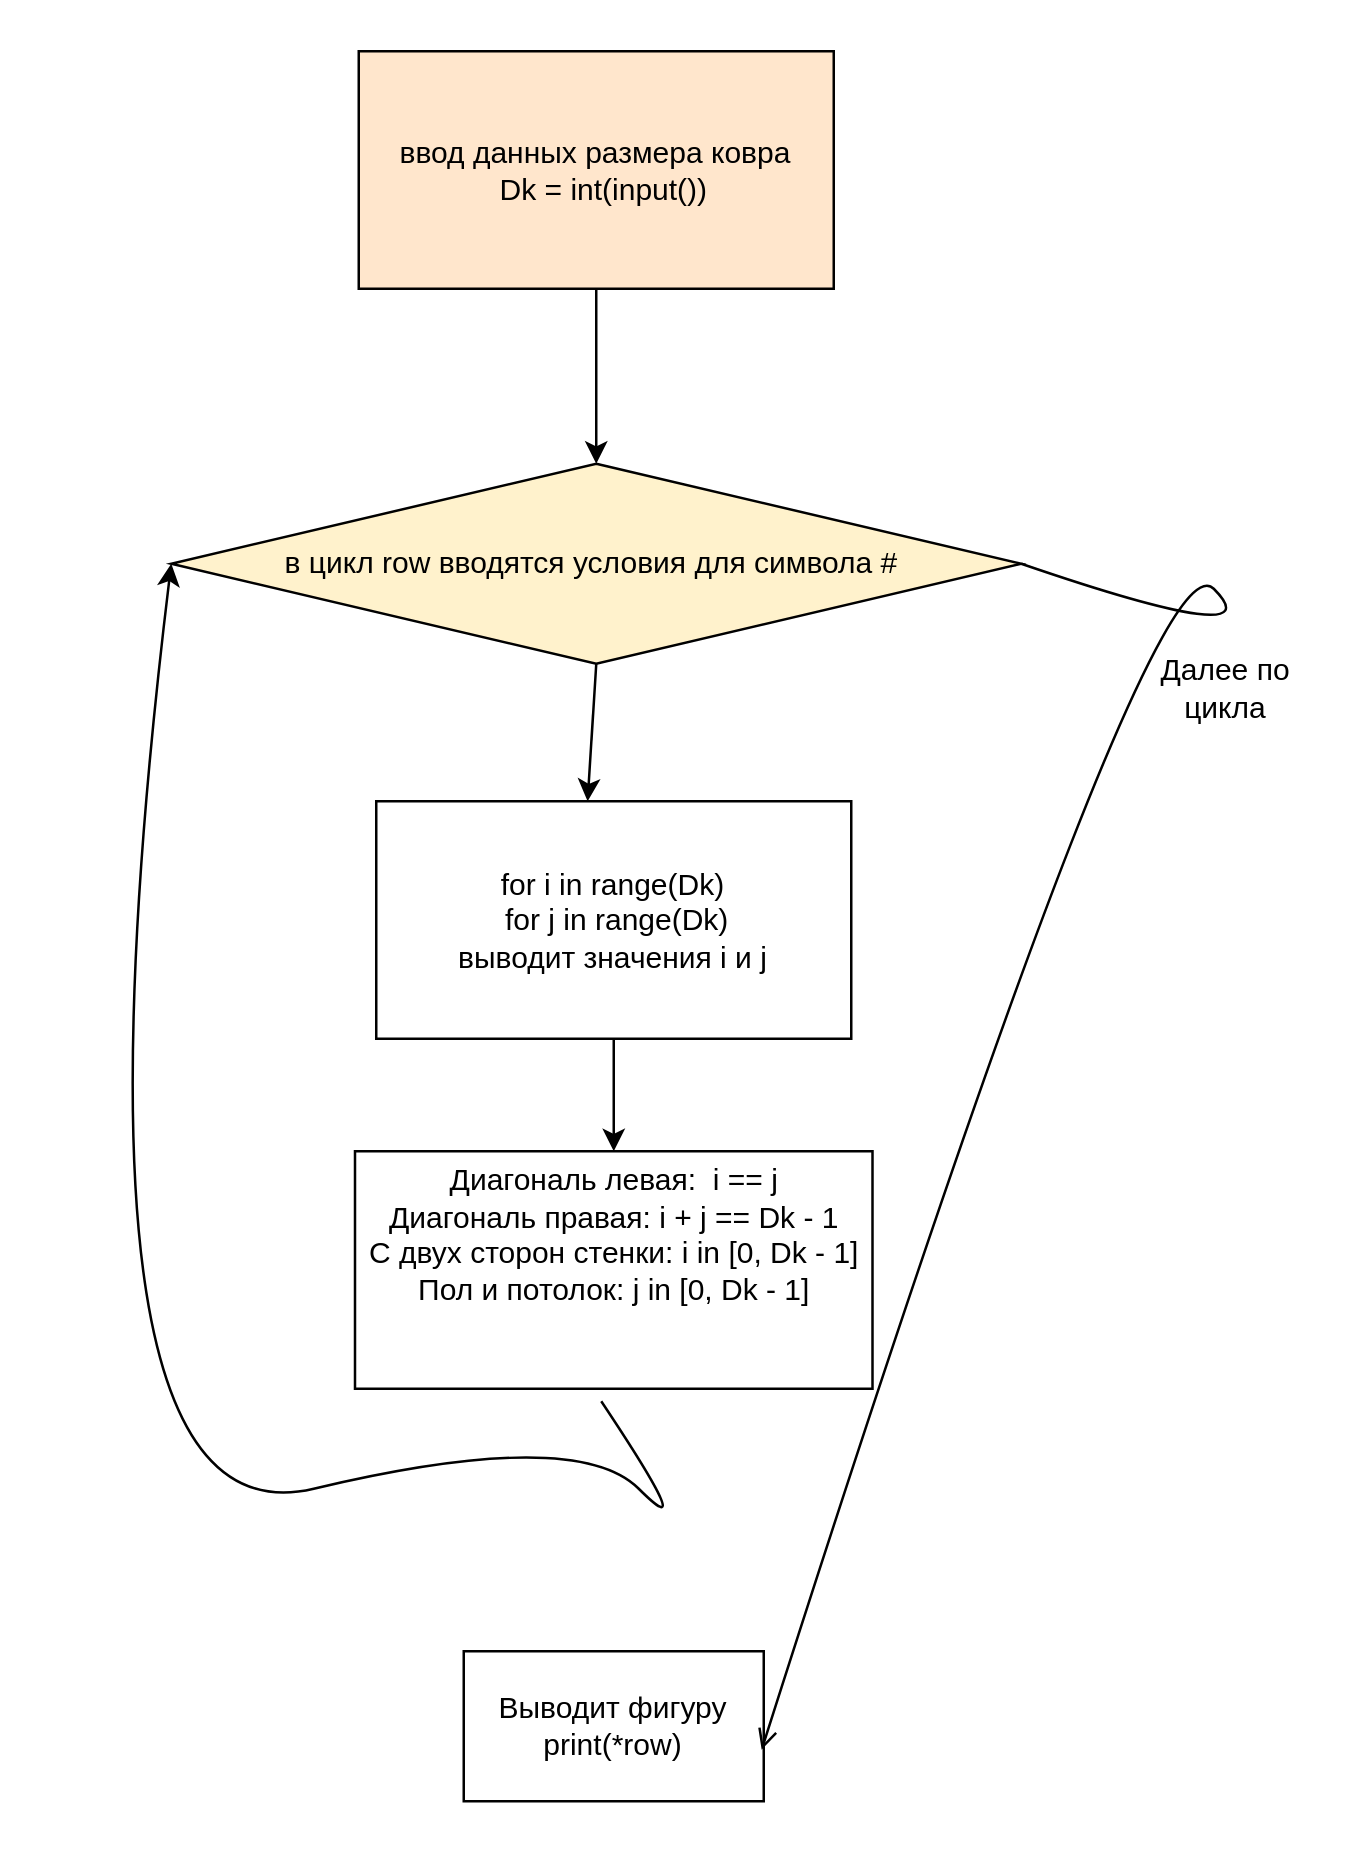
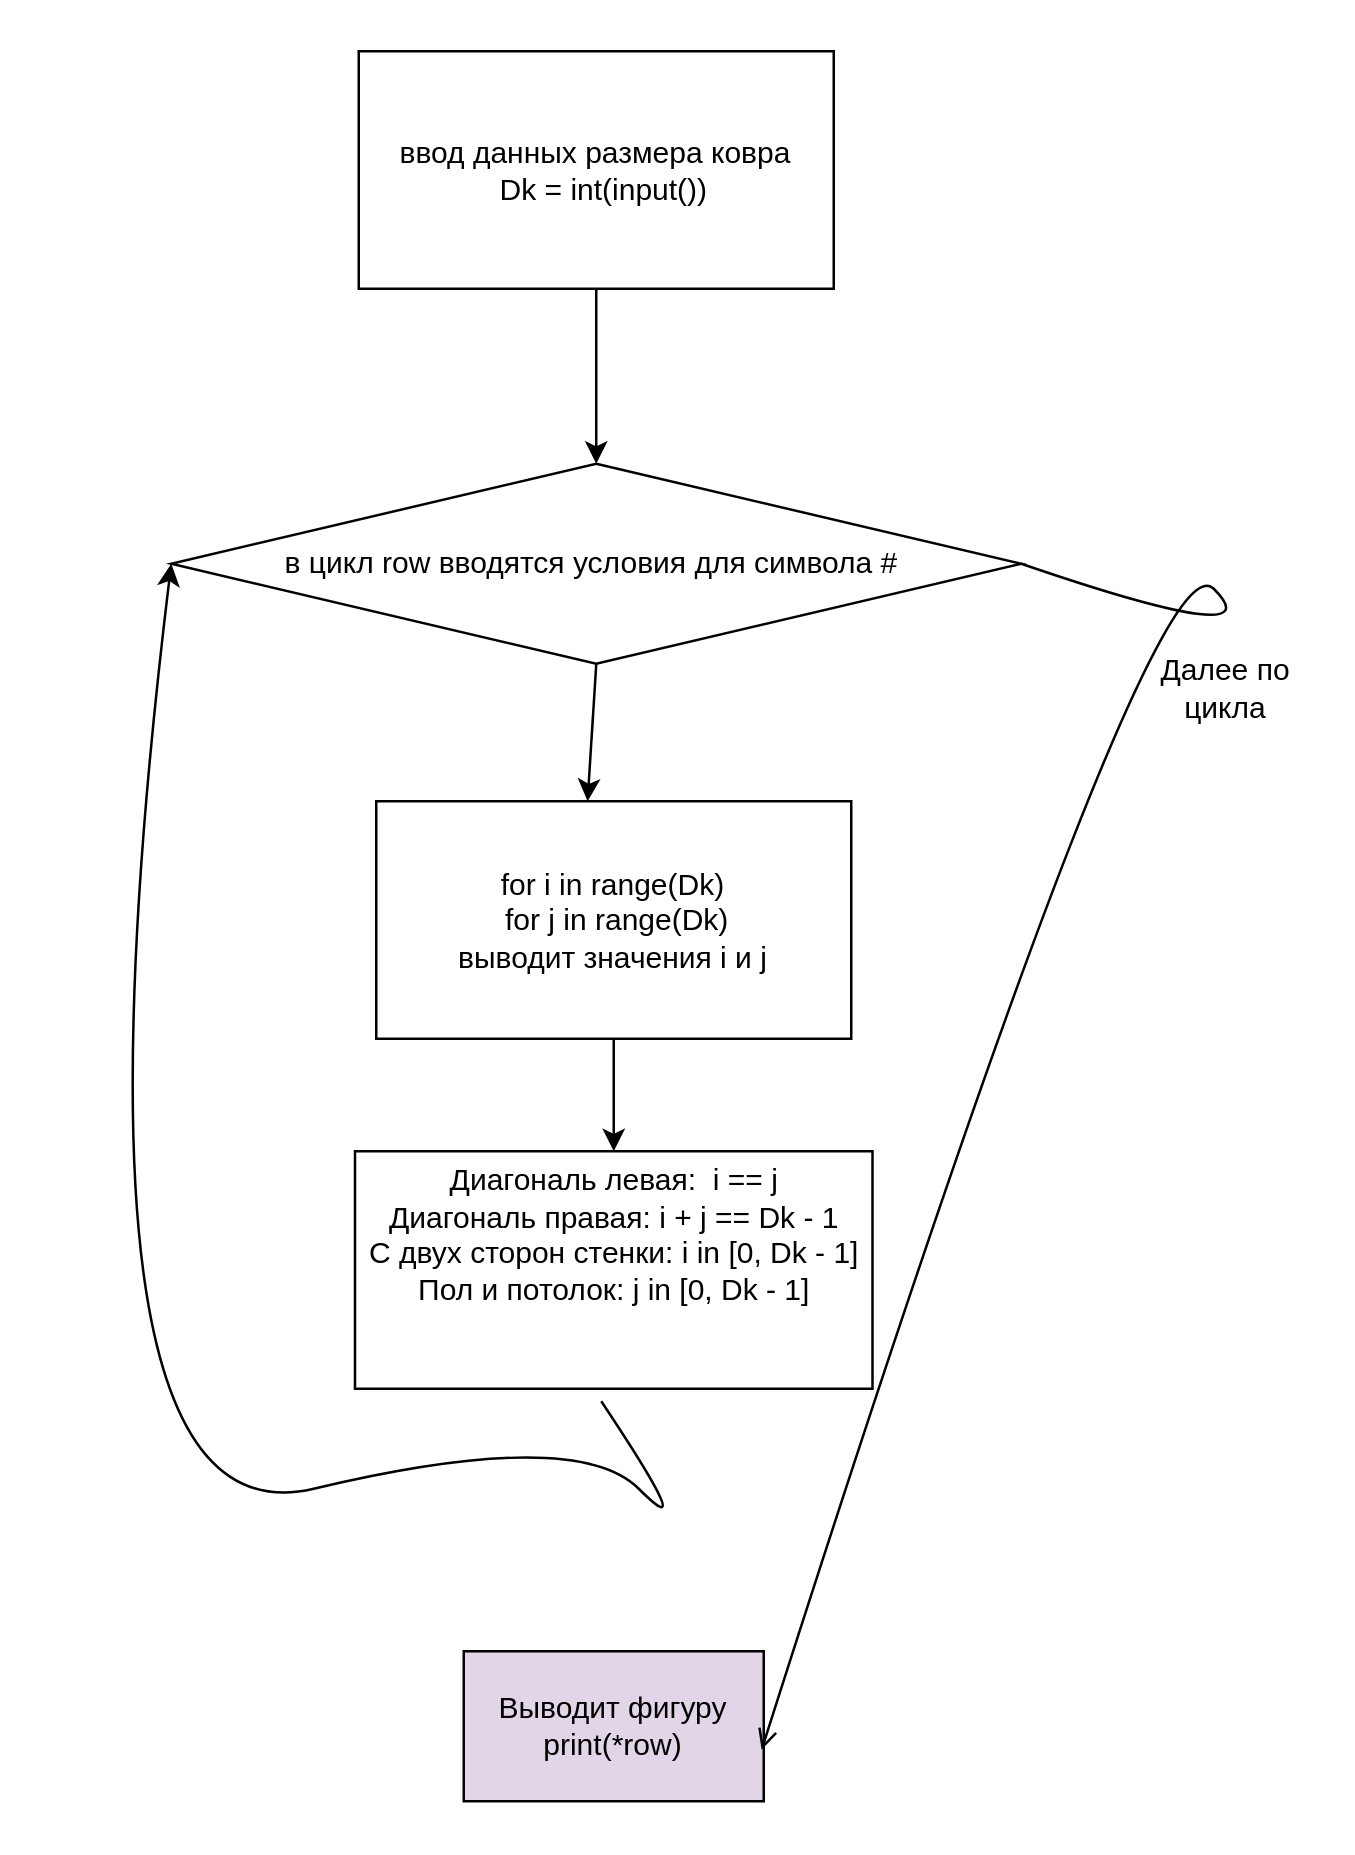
  <mxCell id="0" />
  <mxCell id="1" parent="0" />
- <mxCell id="2" value="ввод данных размера ковра&lt;div&gt;&amp;nbsp;&amp;nbsp;Dk = int(input())&lt;/div&gt;" style="rounded=0;whiteSpace=wrap;html=1;fillColor=#ffe6cc;" parent="1" vertex="1"><mxGeometry x="143" y="20" width="190" height="95" as="geometry" /></mxCell>
+ <mxCell id="2" value="ввод данных размера ковра&lt;div&gt;&amp;nbsp;&amp;nbsp;Dk = int(input())&lt;/div&gt;" style="rounded=0;whiteSpace=wrap;html=1;" parent="1" vertex="1"><mxGeometry x="143" y="20" width="190" height="95" as="geometry" /></mxCell>
  <mxCell id="3" value="Диагональ левая:&lt;span style=&quot;background-color: initial;&quot;&gt;&amp;nbsp; i == j&lt;/span&gt;&lt;div&gt;Диагональ правая: i + j == Dk - 1&lt;/div&gt;&lt;div&gt;С двух сторон стенки: i in [0, Dk - 1]&lt;/div&gt;&lt;div&gt;Пол и потолок: j in [0, Dk - 1]&lt;br&gt;&lt;div&gt;&lt;span style=&quot;background-color: initial; text-wrap: nowrap; color: rgba(0, 0, 0, 0); font-family: monospace; font-size: 0px; text-align: start;&quot;&gt;Д%3CmxGraphModel%3E%3Croot%3E%3CmxCell%20id%3D%220%22%2F%3E%3CmxCell%20id%3D%221%22%20parent%3D%220%22%2F%3E%3CmxCell%20id%3D%222%22%20value%3D%22or%20j%20in%20%5B0%2C%20Dk%20-%201%5D%5D%20%D1%80%D0%B0%D1%81%D0%BF%D0%BE%D0%BB%D0%BE%D0%B6%D0%B5%D0%BD%D0%B8%D0%B5%20%D0%BF%D1%80%D0%BE%D0%B1%D0%B5%D0%BB%D0%B0%22%20style%3D%22rounded%3D0%3BwhiteSpace%3Dwrap%3Bhtml%3D1%3B%22%20vertex%3D%221%22%20parent%3D%221%22%3E%3CmxGeometry%20x%3D%22220%22%20y%3D%22470%22%20width%3D%22190%22%20height%3D%2295%22%20as%3D%22geometry%22%2F%3E%3C%2FmxCell%3E%3C%2Froot%3E%3C%2FmxGraphModel%3E&lt;/span&gt;&lt;span style=&quot;background-color: initial; text-wrap: nowrap; color: rgba(0, 0, 0, 0); font-family: monospace; font-size: 0px; text-align: start;&quot;&gt;%3CmxGraphModel%3E%3Croot%3E%3CmxCell%20id%3D%220%22%2F%3E%3CmxCell%20id%3D%221%22%20parent%3D%220%22%2F%3E%3CmxCell%20id%3D%222%22%20value%3D%22or%20j%20in%20%5B0%2C%20Dk%20-%201%5D%5D%20%D1%80%D0%B0%D1%81%D0%BF%D0%BE%D0%BB%D0%BE%D0%B6%D0%B5%D0%BD%D0%B8%D0%B5%20%D0%BF%D1%80%D0%BE%D0%B1%D0%B5%D0%BB%D0%B0%22%20style%3D%22rounded%3D0%3BwhiteSpace%3Dwrap%3Bhtml%3D1%3B%22%20vertex%3D%221%22%20parent%3D%221%22%3E%3CmxGeometry%20x%3D%22220%22%20y%3D%22470%22%20width%3D%22190%22%20height%3D%2295%22%20as%3D%22geometry%22%2F%3E%3C%2FmxCell%3E%3C%2Froot%3E%3C%2FmxGraphModel%3E&lt;/span&gt;&lt;div&gt;&lt;span style=&quot;background-color: initial; text-wrap: nowrap; color: rgba(0, 0, 0, 0); font-family: monospace; font-size: 0px; text-align: start;&quot;&gt;&lt;br&gt;&lt;/span&gt;&lt;/div&gt;&lt;/div&gt;&lt;/div&gt;" style="rounded=0;whiteSpace=wrap;html=1;" parent="1" vertex="1"><mxGeometry x="141.5" y="460" width="207" height="95" as="geometry" /></mxCell>
  <mxCell id="4" style="edgeStyle=orthogonalEdgeStyle;rounded=0;orthogonalLoop=1;jettySize=auto;html=1;" edge="1" parent="1" source="5" target="3"><mxGeometry relative="1" as="geometry" /></mxCell>
  <mxCell id="5" value="&lt;div&gt;for i in range(Dk)&lt;/div&gt;&lt;div&gt;&amp;nbsp;for j in range(Dk)&lt;/div&gt;&lt;div&gt;выводит значения i и j&lt;/div&gt;" style="rounded=0;whiteSpace=wrap;html=1;" parent="1" vertex="1"><mxGeometry x="150" y="320" width="190" height="95" as="geometry" /></mxCell>
  <mxCell id="6" value="" style="endArrow=classic;html=1;rounded=0;exitX=0.5;exitY=1;exitDx=0;exitDy=0;entryX=0.5;entryY=0;entryDx=0;entryDy=0;" parent="1" source="2" edge="1"><mxGeometry width="50" height="50" relative="1" as="geometry"><mxPoint x="523" y="350" as="sourcePoint" /><mxPoint x="238" y="185" as="targetPoint" /></mxGeometry></mxCell>
  <mxCell id="7" value="" style="endArrow=classic;html=1;rounded=0;exitX=0.5;exitY=1;exitDx=0;exitDy=0;entryX=0.445;entryY=0;entryDx=0;entryDy=0;entryPerimeter=0;" parent="1" source="8" target="5" edge="1"><mxGeometry width="50" height="50" relative="1" as="geometry"><mxPoint x="230" y="265" as="sourcePoint" /><mxPoint x="234.59" y="315.82" as="targetPoint" /></mxGeometry></mxCell>
- <mxCell id="8" value="в цикл row вводятся условия для символа #&amp;nbsp;" style="rhombus;whiteSpace=wrap;html=1;fillColor=#fff2cc;" vertex="1" parent="1"><mxGeometry x="68" y="185" width="340" height="80" as="geometry" /></mxCell>
- <mxCell id="9" value="Выводит фигуру&lt;div&gt;print(*row)&lt;br&gt;&lt;/div&gt;" style="rounded=0;whiteSpace=wrap;html=1;" vertex="1" parent="1"><mxGeometry x="185" y="660" width="120" height="60" as="geometry" /></mxCell>
+ <mxCell id="8" value="в цикл row вводятся условия для символа #&amp;nbsp;" style="rhombus;whiteSpace=wrap;html=1;" vertex="1" parent="1"><mxGeometry x="68" y="185" width="340" height="80" as="geometry" /></mxCell>
+ <mxCell id="9" value="Выводит фигуру&lt;div&gt;print(*row)&lt;br&gt;&lt;/div&gt;" style="rounded=0;whiteSpace=wrap;html=1;fillColor=#e1d5e7;" vertex="1" parent="1"><mxGeometry x="185" y="660" width="120" height="60" as="geometry" /></mxCell>
  <mxCell id="10" value="" style="curved=1;endArrow=classic;html=1;rounded=0;entryX=0;entryY=0.5;entryDx=0;entryDy=0;" edge="1" parent="1" target="8"><mxGeometry width="50" height="50" relative="1" as="geometry"><mxPoint x="240" y="560" as="sourcePoint" /><mxPoint x="280" y="570" as="targetPoint" /><Array as="points"><mxPoint x="280" y="620" /><mxPoint x="230" y="570" /><mxPoint x="20" y="620" /></Array></mxGeometry></mxCell>
  <mxCell id="11" value="" style="curved=1;endArrow=open;html=1;rounded=0;exitX=1;exitY=0.5;exitDx=0;exitDy=0;entryX=0.993;entryY=0.656;entryDx=0;entryDy=0;entryPerimeter=0;" edge="1" parent="1" source="8" target="9"><mxGeometry width="50" height="50" relative="1" as="geometry"><mxPoint x="460" y="260" as="sourcePoint" /><mxPoint x="510" y="210" as="targetPoint" /><Array as="points"><mxPoint x="510" y="260" /><mxPoint x="460" y="210" /></Array></mxGeometry></mxCell>
  <mxCell id="12" value="Далее по цикла" style="text;html=1;align=center;verticalAlign=middle;whiteSpace=wrap;rounded=0;" vertex="1" parent="1"><mxGeometry x="460" y="260" width="60" height="30" as="geometry" /></mxCell>
